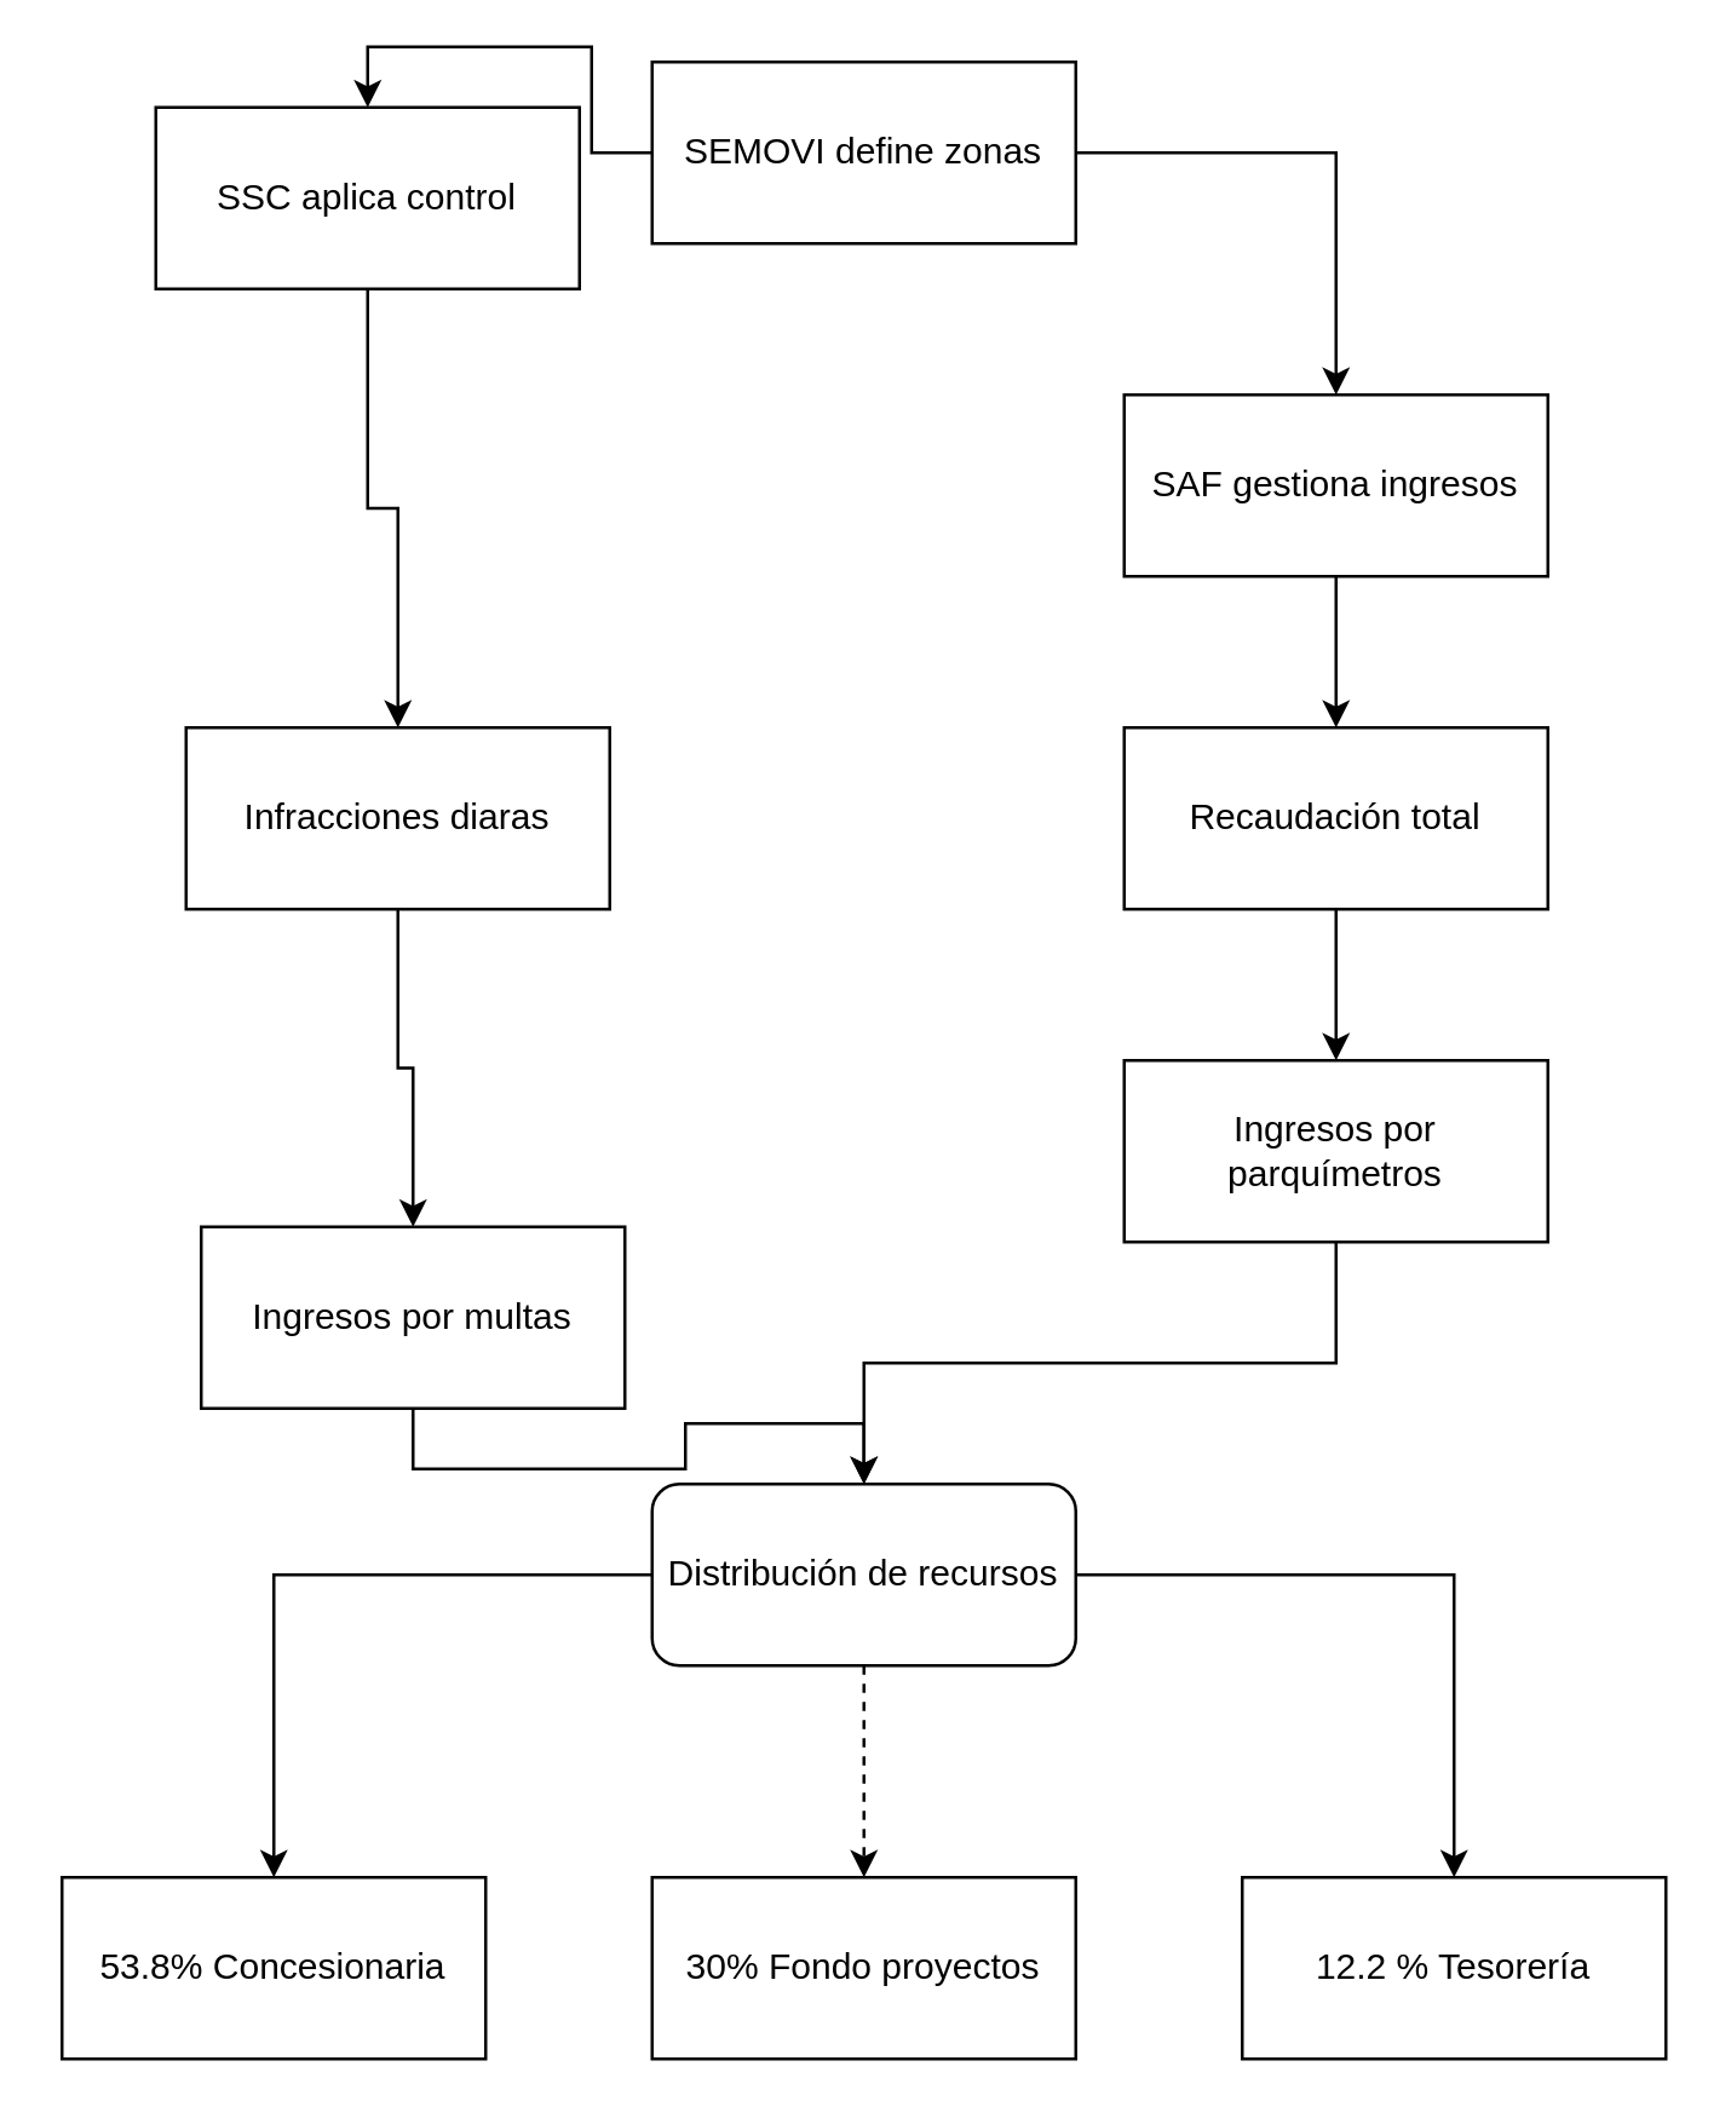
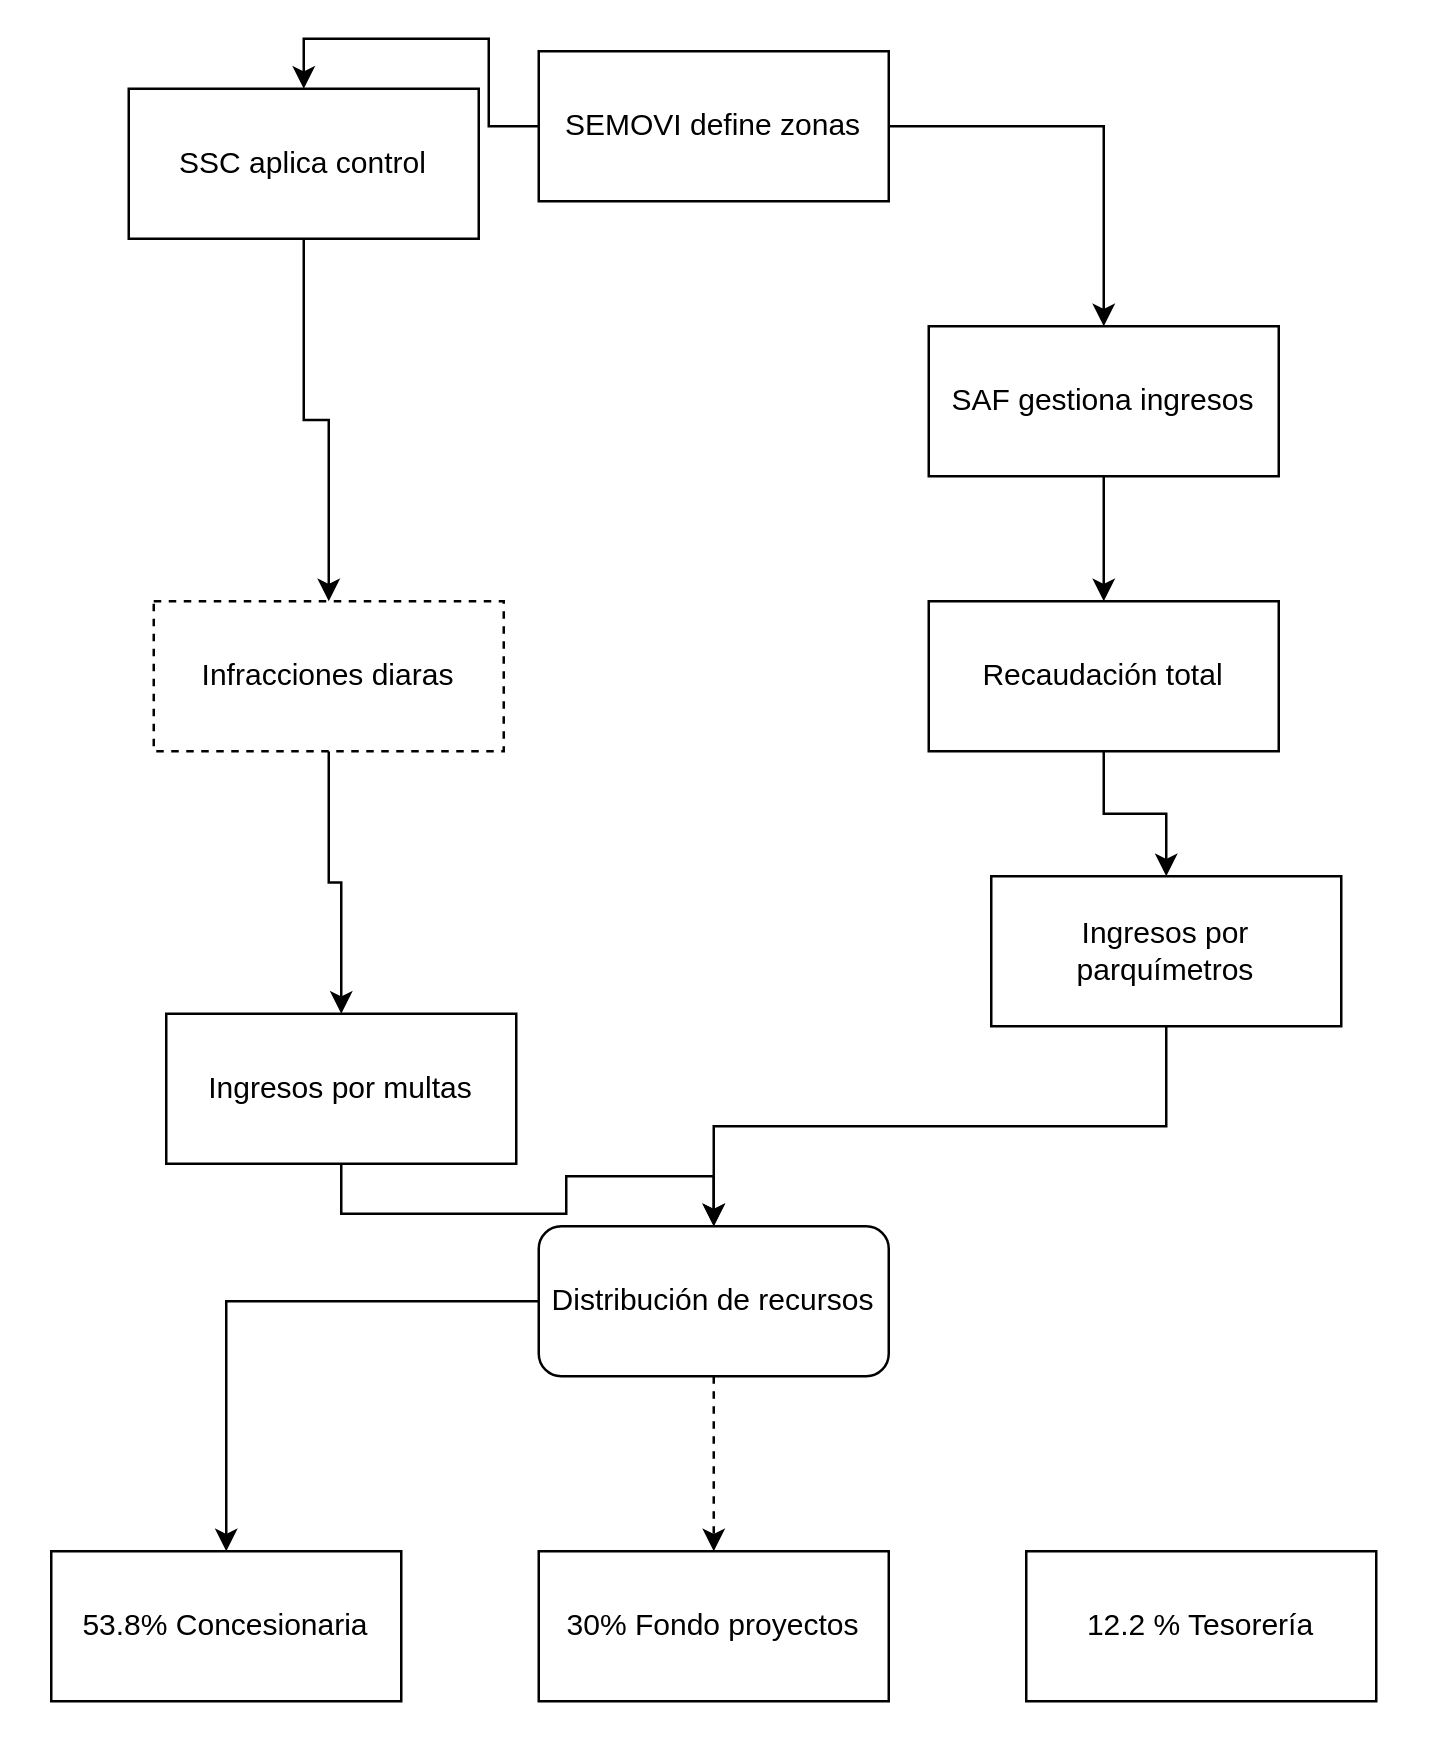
  <mxCell id="0" />
  <mxCell id="1" parent="0" />
  <mxCell id="2" style="edgeStyle=orthogonalEdgeStyle;rounded=0;orthogonalLoop=1;jettySize=auto;html=1;exitX=0;exitY=0.5;exitDx=0;exitDy=0;entryX=0.5;entryY=0;entryDx=0;entryDy=0;" edge="1" parent="1" source="4" target="6"><mxGeometry relative="1" as="geometry" /></mxCell>
  <mxCell id="3" style="edgeStyle=orthogonalEdgeStyle;rounded=0;orthogonalLoop=1;jettySize=auto;html=1;exitX=1;exitY=0.5;exitDx=0;exitDy=0;entryX=0.5;entryY=0;entryDx=0;entryDy=0;" edge="1" parent="1" source="4" target="8"><mxGeometry relative="1" as="geometry" /></mxCell>
  <mxCell id="4" value="SEMOVI define zonas" style="rounded=0;whiteSpace=wrap;html=1;" vertex="1" parent="1"><mxGeometry x="215" y="20" width="140" height="60" as="geometry" /></mxCell>
  <mxCell id="5" style="edgeStyle=orthogonalEdgeStyle;rounded=0;orthogonalLoop=1;jettySize=auto;html=1;exitX=0.5;exitY=1;exitDx=0;exitDy=0;entryX=0.5;entryY=0;entryDx=0;entryDy=0;" edge="1" parent="1" source="6" target="10"><mxGeometry relative="1" as="geometry" /></mxCell>
  <mxCell id="6" value="SSC aplica control" style="rounded=0;whiteSpace=wrap;html=1;" vertex="1" parent="1"><mxGeometry x="51" y="35" width="140" height="60" as="geometry" /></mxCell>
  <mxCell id="7" style="edgeStyle=orthogonalEdgeStyle;rounded=0;orthogonalLoop=1;jettySize=auto;html=1;exitX=0.5;exitY=1;exitDx=0;exitDy=0;entryX=0.5;entryY=0;entryDx=0;entryDy=0;" edge="1" parent="1" source="8" target="12"><mxGeometry relative="1" as="geometry" /></mxCell>
  <mxCell id="8" value="SAF gestiona ingresos" style="rounded=0;whiteSpace=wrap;html=1;" vertex="1" parent="1"><mxGeometry x="371" y="130" width="140" height="60" as="geometry" /></mxCell>
  <mxCell id="9" style="edgeStyle=orthogonalEdgeStyle;rounded=0;orthogonalLoop=1;jettySize=auto;html=1;exitX=0.5;exitY=1;exitDx=0;exitDy=0;entryX=0.5;entryY=0;entryDx=0;entryDy=0;" edge="1" parent="1" source="10" target="14"><mxGeometry relative="1" as="geometry" /></mxCell>
- <mxCell id="10" value="Infracciones diaras" style="rounded=0;whiteSpace=wrap;html=1;" vertex="1" parent="1"><mxGeometry x="61" y="240" width="140" height="60" as="geometry" /></mxCell>
+ <mxCell id="10" value="Infracciones diaras" style="rounded=0;whiteSpace=wrap;html=1;dashed=1;" vertex="1" parent="1"><mxGeometry x="61" y="240" width="140" height="60" as="geometry" /></mxCell>
  <mxCell id="11" style="edgeStyle=orthogonalEdgeStyle;rounded=0;orthogonalLoop=1;jettySize=auto;html=1;exitX=0.5;exitY=1;exitDx=0;exitDy=0;entryX=0.5;entryY=0;entryDx=0;entryDy=0;" edge="1" parent="1" source="12" target="16"><mxGeometry relative="1" as="geometry" /></mxCell>
  <mxCell id="12" value="Recaudación total" style="rounded=0;whiteSpace=wrap;html=1;" vertex="1" parent="1"><mxGeometry x="371" y="240" width="140" height="60" as="geometry" /></mxCell>
  <mxCell id="13" style="edgeStyle=orthogonalEdgeStyle;rounded=0;orthogonalLoop=1;jettySize=auto;html=1;exitX=0.5;exitY=1;exitDx=0;exitDy=0;entryX=0.5;entryY=0;entryDx=0;entryDy=0;" edge="1" parent="1" source="14" target="20"><mxGeometry relative="1" as="geometry" /></mxCell>
  <mxCell id="14" value="Ingresos por multas" style="rounded=0;whiteSpace=wrap;html=1;" vertex="1" parent="1"><mxGeometry x="66" y="405" width="140" height="60" as="geometry" /></mxCell>
  <mxCell id="15" style="edgeStyle=orthogonalEdgeStyle;rounded=0;orthogonalLoop=1;jettySize=auto;html=1;exitX=0.5;exitY=1;exitDx=0;exitDy=0;entryX=0.5;entryY=0;entryDx=0;entryDy=0;" edge="1" parent="1" source="16" target="20"><mxGeometry relative="1" as="geometry" /></mxCell>
- <mxCell id="16" value="Ingresos por parquímetros" style="rounded=0;whiteSpace=wrap;html=1;" vertex="1" parent="1"><mxGeometry x="371" y="350" width="140" height="60" as="geometry" /></mxCell>
+ <mxCell id="16" value="Ingresos por parquímetros" style="rounded=0;whiteSpace=wrap;html=1;" vertex="1" parent="1"><mxGeometry x="396" y="350" width="140" height="60" as="geometry" /></mxCell>
  <mxCell id="17" style="edgeStyle=orthogonalEdgeStyle;rounded=0;orthogonalLoop=1;jettySize=auto;html=1;exitX=0.5;exitY=1;exitDx=0;exitDy=0;entryX=0.5;entryY=0;entryDx=0;entryDy=0;dashed=1;" edge="1" parent="1" source="20" target="22"><mxGeometry relative="1" as="geometry" /></mxCell>
  <mxCell id="18" style="edgeStyle=orthogonalEdgeStyle;rounded=0;orthogonalLoop=1;jettySize=auto;html=1;exitX=0;exitY=0.5;exitDx=0;exitDy=0;entryX=0.5;entryY=0;entryDx=0;entryDy=0;" edge="1" parent="1" source="20" target="21"><mxGeometry relative="1" as="geometry" /></mxCell>
- <mxCell id="19" style="edgeStyle=orthogonalEdgeStyle;rounded=0;orthogonalLoop=1;jettySize=auto;html=1;exitX=1;exitY=0.5;exitDx=0;exitDy=0;entryX=0.5;entryY=0;entryDx=0;entryDy=0;" edge="1" parent="1" source="20" target="23"><mxGeometry relative="1" as="geometry" /></mxCell>
  <mxCell id="20" value="Distribución de recursos" style="whiteSpace=wrap;html=1;rounded=1;" vertex="1" parent="1"><mxGeometry x="215" y="490" width="140" height="60" as="geometry" /></mxCell>
  <mxCell id="21" value="53.8% Concesionaria" style="rounded=0;whiteSpace=wrap;html=1;" vertex="1" parent="1"><mxGeometry x="20" y="620" width="140" height="60" as="geometry" /></mxCell>
  <mxCell id="22" value="30% Fondo proyectos" style="rounded=0;whiteSpace=wrap;html=1;" vertex="1" parent="1"><mxGeometry x="215" y="620" width="140" height="60" as="geometry" /></mxCell>
  <mxCell id="23" value="12.2 % Tesorería" style="rounded=0;whiteSpace=wrap;html=1;" vertex="1" parent="1"><mxGeometry x="410" y="620" width="140" height="60" as="geometry" /></mxCell>
